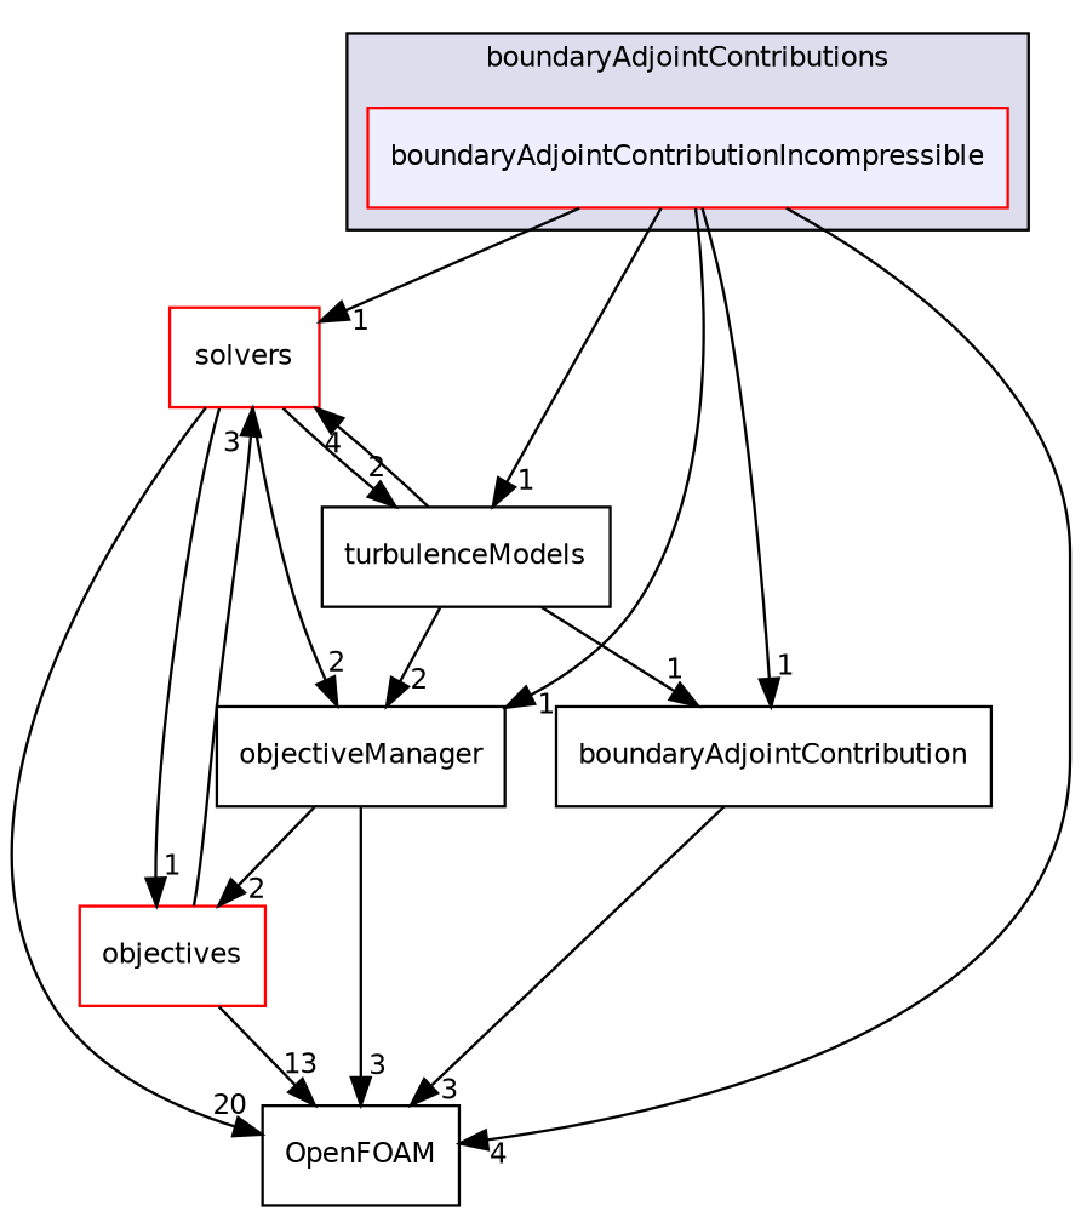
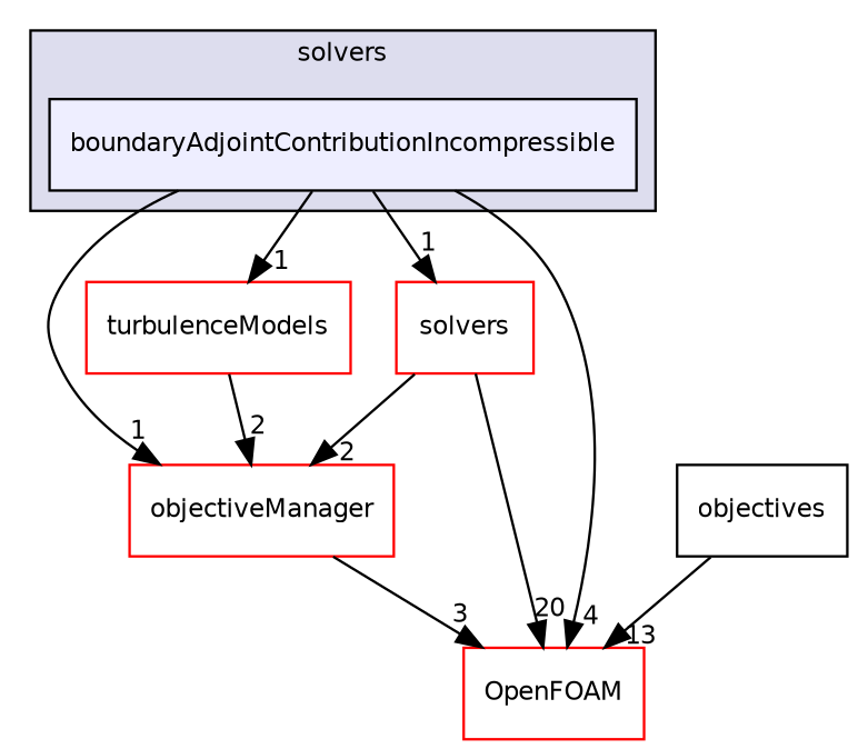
  digraph {
    compound=true
    node [fontname=Helvetica fontsize=10 shape=box color=red]
    edge [headlabel=1 labeldistance=1.5 labelfontname=Helvetica labelfontsize=10]
-   n1 [fillcolor="#eeeeff" label=boundaryAdjointContributionIncompressible pencolor=black style=filled]
+   n1 [fillcolor="#eeeeff" label=boundaryAdjointContributionIncompressible pencolor=black style=filled color=""]
    n2 [label=solvers]
-   n3 [color=black label=objectiveManager]
-   n4 [color=black label=turbulenceModels]
-   n5 [color=black label=OpenFOAM]
-   n6 [label=boundaryAdjointContribution color=""]
-   n7 [label=objectives]
+   n3 [label=objectiveManager]
+   n4 [label=turbulenceModels]
+   n5 [label=OpenFOAM]
+   n7 [color=black label=objectives]
    subgraph cluster_1 {
      bgcolor="#ddddee"
      fontname=Helvetica
      fontsize=10
-     label=boundaryAdjointContributions
+     label=solvers
      pencolor=black
      n1
    }
    n1 -> n2
    n1 -> n3
    n1 -> n4
    n1 -> n5 [headlabel=4]
-   n1 -> n6
    n2 -> n3 [headlabel=2]
-   n2 -> n4 [headlabel=2]
    n2 -> n5 [headlabel=20]
-   n2 -> n7
    n3 -> n5 [headlabel=3]
-   n3 -> n7 [headlabel=2]
-   n4 -> n2 [headlabel=4]
    n4 -> n3 [headlabel=2]
-   n4 -> n6
-   n6 -> n5 [headlabel=3]
-   n7 -> n2 [headlabel=3]
    n7 -> n5 [headlabel=13]
  }
